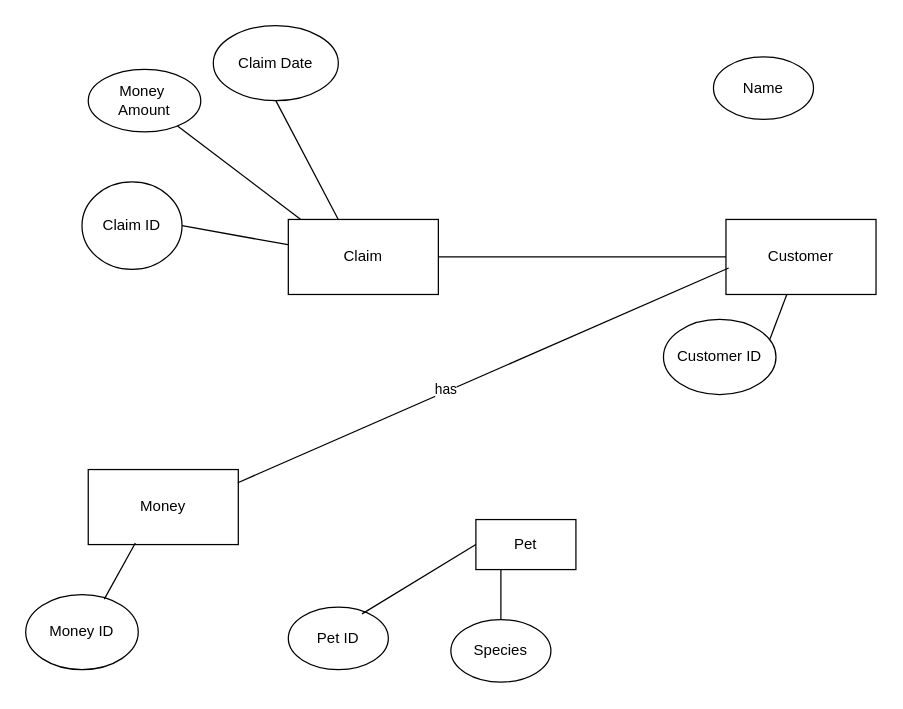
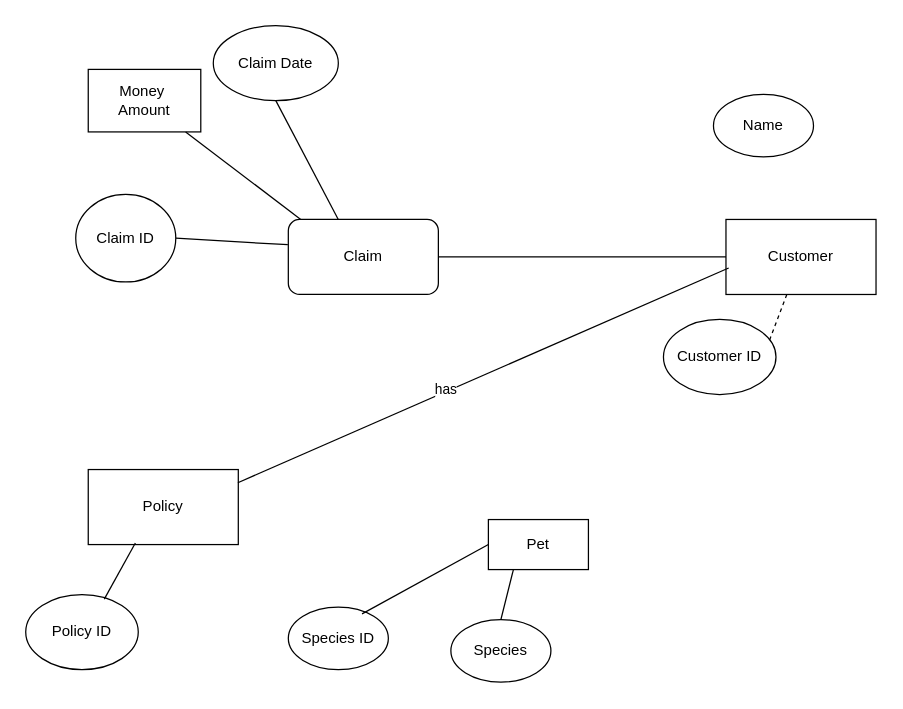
  <mxCell id="0" />
  <mxCell id="1" parent="0" />
- <mxCell id="2" value="Claim" style="rounded=0;whiteSpace=wrap;html=1;" parent="1" vertex="1"><mxGeometry x="230" y="175" width="120" height="60" as="geometry" /></mxCell>
+ <mxCell id="2" value="Claim" style="whiteSpace=wrap;html=1;rounded=1;" parent="1" vertex="1"><mxGeometry x="230" y="175" width="120" height="60" as="geometry" /></mxCell>
  <mxCell id="3" value="Customer" style="rounded=0;whiteSpace=wrap;html=1;" parent="1" vertex="1"><mxGeometry x="580" y="175" width="120" height="60" as="geometry" /></mxCell>
- <mxCell id="4" value="Money&amp;nbsp;&lt;div&gt;Amount&lt;/div&gt;" style="ellipse;whiteSpace=wrap;html=1;" parent="1" vertex="1"><mxGeometry x="70" y="55" width="90" height="50" as="geometry" /></mxCell>
+ <mxCell id="4" value="Money&amp;nbsp;&lt;div&gt;Amount&lt;/div&gt;" style="whiteSpace=wrap;html=1;rounded=0;" parent="1" vertex="1"><mxGeometry x="70" y="55" width="90" height="50" as="geometry" /></mxCell>
  <mxCell id="5" value="Claim Date" style="ellipse;whiteSpace=wrap;html=1;" parent="1" vertex="1"><mxGeometry x="170" y="20" width="100" height="60" as="geometry" /></mxCell>
  <mxCell id="6" value="" style="endArrow=none;html=1;rounded=0;exitX=0.083;exitY=0;exitDx=0;exitDy=0;exitPerimeter=0;" parent="1" source="2" target="4" edge="1"><mxGeometry width="50" height="50" relative="1" as="geometry"><mxPoint x="190" y="145" as="sourcePoint" /><mxPoint x="240" y="95" as="targetPoint" /></mxGeometry></mxCell>
- <mxCell id="7" value="Pet" style="rounded=0;whiteSpace=wrap;html=1;" parent="1" vertex="1"><mxGeometry x="380" y="415" width="80" height="40" as="geometry" /></mxCell>
+ <mxCell id="7" value="Pet" style="rounded=0;whiteSpace=wrap;html=1;" parent="1" vertex="1"><mxGeometry x="390" y="415" width="80" height="40" as="geometry" /></mxCell>
  <mxCell id="8" value="" style="endArrow=none;html=1;rounded=0;" parent="1" source="2" target="3" edge="1"><mxGeometry width="50" height="50" relative="1" as="geometry"><mxPoint x="430" y="235" as="sourcePoint" /><mxPoint x="480" y="185" as="targetPoint" /></mxGeometry></mxCell>
  <mxCell id="9" value="" style="endArrow=none;html=1;rounded=0;exitX=0.333;exitY=0;exitDx=0;exitDy=0;entryX=0.5;entryY=1;entryDx=0;entryDy=0;exitPerimeter=0;" parent="1" source="2" target="5" edge="1"><mxGeometry width="50" height="50" relative="1" as="geometry"><mxPoint x="280" y="155" as="sourcePoint" /><mxPoint x="330" y="105" as="targetPoint" /></mxGeometry></mxCell>
- <mxCell id="10" value="Claim ID" style="ellipse;whiteSpace=wrap;html=1;" parent="1" vertex="1"><mxGeometry x="65" y="145" width="80" height="70" as="geometry" /></mxCell>
+ <mxCell id="10" value="Claim ID" style="ellipse;whiteSpace=wrap;html=1;" parent="1" vertex="1"><mxGeometry x="60" y="155" width="80" height="70" as="geometry" /></mxCell>
  <mxCell id="11" value="" style="endArrow=none;html=1;rounded=0;exitX=1;exitY=0.5;exitDx=0;exitDy=0;entryX=-0.003;entryY=0.337;entryDx=0;entryDy=0;entryPerimeter=0;" parent="1" source="10" target="2" edge="1"><mxGeometry width="50" height="50" relative="1" as="geometry"><mxPoint x="170" y="225" as="sourcePoint" /><mxPoint x="220" y="175" as="targetPoint" /></mxGeometry></mxCell>
- <mxCell id="12" value="Money" style="rounded=0;whiteSpace=wrap;html=1;" parent="1" vertex="1"><mxGeometry x="70" y="375" width="120" height="60" as="geometry" /></mxCell>
- <mxCell id="13" value="Money ID" style="ellipse;whiteSpace=wrap;html=1;" parent="1" vertex="1"><mxGeometry x="20" y="475" width="90" height="60" as="geometry" /></mxCell>
+ <mxCell id="12" value="Policy" style="rounded=0;whiteSpace=wrap;html=1;" parent="1" vertex="1"><mxGeometry x="70" y="375" width="120" height="60" as="geometry" /></mxCell>
+ <mxCell id="13" value="Policy ID" style="ellipse;whiteSpace=wrap;html=1;" parent="1" vertex="1"><mxGeometry x="20" y="475" width="90" height="60" as="geometry" /></mxCell>
  <mxCell id="14" value="" style="endArrow=none;html=1;rounded=0;exitX=0.698;exitY=0.061;exitDx=0;exitDy=0;exitPerimeter=0;entryX=0.314;entryY=0.98;entryDx=0;entryDy=0;entryPerimeter=0;" parent="1" source="13" target="12" edge="1"><mxGeometry width="50" height="50" relative="1" as="geometry"><mxPoint x="60" y="485" as="sourcePoint" /><mxPoint x="110" y="445" as="targetPoint" /></mxGeometry></mxCell>
  <mxCell id="15" value="Customer ID" style="ellipse;whiteSpace=wrap;html=1;" parent="1" vertex="1"><mxGeometry x="530" y="255" width="90" height="60" as="geometry" /></mxCell>
  <mxCell id="16" value="" style="endArrow=none;html=1;rounded=0;entryX=0.997;entryY=0.176;entryDx=0;entryDy=0;entryPerimeter=0;exitX=0.018;exitY=0.647;exitDx=0;exitDy=0;exitPerimeter=0;" parent="1" source="3" target="12" edge="1"><mxGeometry width="50" height="50" relative="1" as="geometry"><mxPoint x="230" y="555" as="sourcePoint" /><mxPoint x="280" y="505" as="targetPoint" /></mxGeometry></mxCell>
  <mxCell id="17" value="has" style="edgeLabel;html=1;align=center;verticalAlign=middle;resizable=0;points=[];" vertex="1" connectable="0" parent="16"><mxGeometry x="0.148" y="-2" relative="1" as="geometry"><mxPoint as="offset" /></mxGeometry></mxCell>
- <mxCell id="18" value="" style="endArrow=none;html=1;rounded=0;exitX=0.943;exitY=0.274;exitDx=0;exitDy=0;exitPerimeter=0;" parent="1" source="15" target="3" edge="1"><mxGeometry width="50" height="50" relative="1" as="geometry"><mxPoint x="460" y="295" as="sourcePoint" /><mxPoint x="510" y="245" as="targetPoint" /></mxGeometry></mxCell>
- <mxCell id="19" value="Name" style="ellipse;whiteSpace=wrap;html=1;" parent="1" vertex="1"><mxGeometry x="570" y="45" width="80" height="50" as="geometry" /></mxCell>
- <mxCell id="20" value="Pet ID" style="ellipse;whiteSpace=wrap;html=1;" vertex="1" parent="1"><mxGeometry x="230" y="485" width="80" height="50" as="geometry" /></mxCell>
+ <mxCell id="18" value="" style="endArrow=none;html=1;rounded=0;exitX=0.943;exitY=0.274;exitDx=0;exitDy=0;exitPerimeter=0;dashed=1;" parent="1" source="15" target="3" edge="1"><mxGeometry width="50" height="50" relative="1" as="geometry"><mxPoint x="460" y="295" as="sourcePoint" /><mxPoint x="510" y="245" as="targetPoint" /></mxGeometry></mxCell>
+ <mxCell id="19" value="Name" style="ellipse;whiteSpace=wrap;html=1;" parent="1" vertex="1"><mxGeometry x="570" y="75" width="80" height="50" as="geometry" /></mxCell>
+ <mxCell id="20" value="Species ID" style="ellipse;whiteSpace=wrap;html=1;" vertex="1" parent="1"><mxGeometry x="230" y="485" width="80" height="50" as="geometry" /></mxCell>
  <mxCell id="21" value="" style="endArrow=none;html=1;rounded=0;exitX=0.737;exitY=0.108;exitDx=0;exitDy=0;exitPerimeter=0;entryX=0;entryY=0.5;entryDx=0;entryDy=0;" edge="1" parent="1" source="20" target="7"><mxGeometry width="50" height="50" relative="1" as="geometry"><mxPoint x="300" y="485" as="sourcePoint" /><mxPoint x="350" y="435" as="targetPoint" /></mxGeometry></mxCell>
  <mxCell id="22" value="Species" style="ellipse;whiteSpace=wrap;html=1;" vertex="1" parent="1"><mxGeometry x="360" y="495" width="80" height="50" as="geometry" /></mxCell>
  <mxCell id="23" value="" style="endArrow=none;html=1;rounded=0;exitX=0.5;exitY=0;exitDx=0;exitDy=0;entryX=0.25;entryY=1;entryDx=0;entryDy=0;" edge="1" parent="1" source="22" target="7"><mxGeometry width="50" height="50" relative="1" as="geometry"><mxPoint x="380" y="505" as="sourcePoint" /><mxPoint x="430" y="455" as="targetPoint" /></mxGeometry></mxCell>
